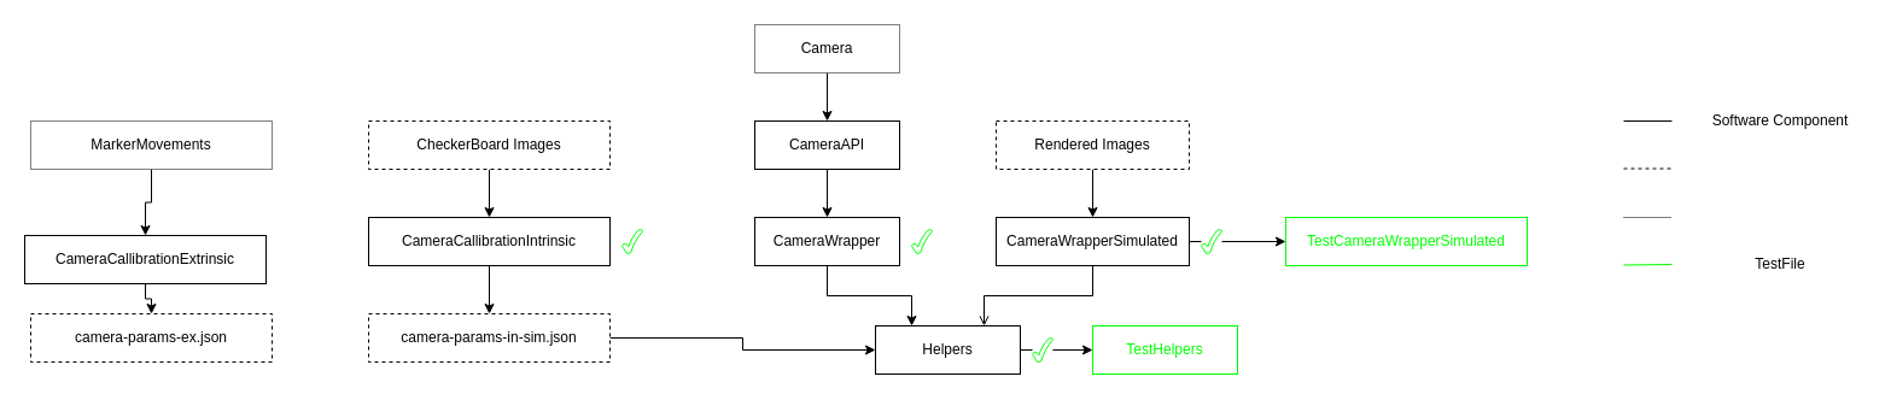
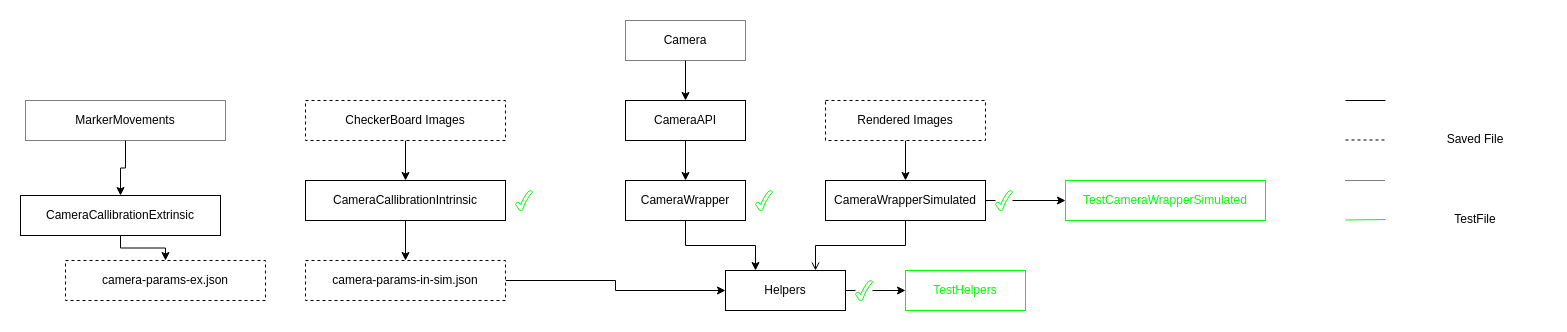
  <mxCell id="0" />
  <mxCell id="1" parent="0" />
  <mxCell id="2" style="edgeStyle=orthogonalEdgeStyle;html=1;exitX=0.5;exitY=1;exitDx=0;exitDy=0;rounded=0;entryX=0.25;entryY=0;entryDx=0;entryDy=0;" edge="1" parent="1" source="3" target="5"><mxGeometry relative="1" as="geometry" /></mxCell>
  <mxCell id="3" value="CameraWrapper" style="rounded=0;whiteSpace=wrap;html=1;" vertex="1" parent="1"><mxGeometry x="625" y="180" width="120" height="40" as="geometry" /></mxCell>
  <mxCell id="4" style="edgeStyle=orthogonalEdgeStyle;rounded=0;html=1;exitX=1;exitY=0.5;exitDx=0;exitDy=0;entryX=0;entryY=0.5;entryDx=0;entryDy=0;startArrow=none;" edge="1" parent="1" source="38" target="6"><mxGeometry relative="1" as="geometry" /></mxCell>
  <mxCell id="5" value="Helpers" style="rounded=0;whiteSpace=wrap;html=1;" vertex="1" parent="1"><mxGeometry x="725" y="270" width="120" height="40" as="geometry" /></mxCell>
  <mxCell id="6" value="&lt;font color=&quot;#00ff00&quot;&gt;TestHelpers&lt;/font&gt;" style="rounded=0;whiteSpace=wrap;html=1;strokeColor=#00FF00;" vertex="1" parent="1"><mxGeometry x="905" y="270" width="120" height="40" as="geometry" /></mxCell>
  <mxCell id="7" style="edgeStyle=none;html=1;exitX=0.5;exitY=1;exitDx=0;exitDy=0;entryX=0.5;entryY=0;entryDx=0;entryDy=0;" edge="1" parent="1" source="8" target="3"><mxGeometry relative="1" as="geometry" /></mxCell>
  <mxCell id="8" value="CameraAPI" style="rounded=0;whiteSpace=wrap;html=1;" vertex="1" parent="1"><mxGeometry x="625" y="100" width="120" height="40" as="geometry" /></mxCell>
  <mxCell id="9" style="edgeStyle=orthogonalEdgeStyle;rounded=0;html=1;exitX=0.5;exitY=1;exitDx=0;exitDy=0;entryX=0.75;entryY=0;entryDx=0;entryDy=0;endArrow=open;" edge="1" parent="1" source="11" target="5"><mxGeometry relative="1" as="geometry" /></mxCell>
  <mxCell id="10" style="edgeStyle=orthogonalEdgeStyle;rounded=0;html=1;exitX=1;exitY=0.5;exitDx=0;exitDy=0;entryX=0;entryY=0.5;entryDx=0;entryDy=0;startArrow=none;" edge="1" parent="1" source="40" target="14"><mxGeometry relative="1" as="geometry" /></mxCell>
  <mxCell id="11" value="CameraWrapperSimulated" style="rounded=0;whiteSpace=wrap;html=1;" vertex="1" parent="1"><mxGeometry x="825" y="180" width="160" height="40" as="geometry" /></mxCell>
  <mxCell id="12" style="edgeStyle=orthogonalEdgeStyle;rounded=0;html=1;exitX=0.5;exitY=1;exitDx=0;exitDy=0;entryX=0.5;entryY=0;entryDx=0;entryDy=0;" edge="1" parent="1" source="13" target="11"><mxGeometry relative="1" as="geometry" /></mxCell>
  <mxCell id="13" value="Rendered Images" style="rounded=0;whiteSpace=wrap;html=1;dashed=1;" vertex="1" parent="1"><mxGeometry x="825" y="100" width="160" height="40" as="geometry" /></mxCell>
  <mxCell id="14" value="&lt;font color=&quot;#00ff00&quot;&gt;TestCameraWrapperSimulated&lt;/font&gt;" style="rounded=0;whiteSpace=wrap;html=1;strokeColor=#00FF00;" vertex="1" parent="1"><mxGeometry x="1065" y="180" width="200" height="40" as="geometry" /></mxCell>
  <mxCell id="15" style="edgeStyle=orthogonalEdgeStyle;rounded=0;html=1;exitX=0.5;exitY=1;exitDx=0;exitDy=0;" edge="1" parent="1" source="16" target="20"><mxGeometry relative="1" as="geometry" /></mxCell>
  <mxCell id="16" value="CameraCallibrationIntrinsic" style="rounded=0;whiteSpace=wrap;html=1;" vertex="1" parent="1"><mxGeometry x="305" y="180" width="200" height="40" as="geometry" /></mxCell>
  <mxCell id="17" style="edgeStyle=orthogonalEdgeStyle;rounded=0;html=1;exitX=0.5;exitY=1;exitDx=0;exitDy=0;entryX=0.5;entryY=0;entryDx=0;entryDy=0;" edge="1" parent="1" source="18" target="16"><mxGeometry relative="1" as="geometry" /></mxCell>
  <mxCell id="18" value="CheckerBoard Images" style="rounded=0;whiteSpace=wrap;html=1;dashed=1;" vertex="1" parent="1"><mxGeometry x="305" y="100" width="200" height="40" as="geometry" /></mxCell>
  <mxCell id="19" style="edgeStyle=orthogonalEdgeStyle;rounded=0;html=1;exitX=1;exitY=0.5;exitDx=0;exitDy=0;entryX=0;entryY=0.5;entryDx=0;entryDy=0;" edge="1" parent="1" source="20" target="5"><mxGeometry relative="1" as="geometry" /></mxCell>
  <mxCell id="20" value="camera-params-in-sim.json" style="rounded=0;whiteSpace=wrap;html=1;dashed=1;" vertex="1" parent="1"><mxGeometry x="305" y="260" width="200" height="40" as="geometry" /></mxCell>
  <mxCell id="21" style="edgeStyle=orthogonalEdgeStyle;rounded=0;html=1;exitX=0.5;exitY=1;exitDx=0;exitDy=0;entryX=0.5;entryY=0;entryDx=0;entryDy=0;" edge="1" parent="1" source="22" target="25"><mxGeometry relative="1" as="geometry" /></mxCell>
  <mxCell id="22" value="CameraCallibrationExtrinsic" style="rounded=0;whiteSpace=wrap;html=1;" vertex="1" parent="1"><mxGeometry x="20" y="195" width="200" height="40" as="geometry" /></mxCell>
  <mxCell id="23" style="edgeStyle=orthogonalEdgeStyle;rounded=0;html=1;exitX=0.5;exitY=1;exitDx=0;exitDy=0;" edge="1" parent="1" source="24" target="22"><mxGeometry relative="1" as="geometry" /></mxCell>
  <mxCell id="24" value="MarkerMovements" style="rounded=0;whiteSpace=wrap;html=1;dashed=1;dashPattern=1 1;" vertex="1" parent="1"><mxGeometry x="25" y="100" width="200" height="40" as="geometry" /></mxCell>
- <mxCell id="25" value="camera-params-ex.json" style="rounded=0;whiteSpace=wrap;html=1;dashed=1;" vertex="1" parent="1"><mxGeometry x="25" y="260" width="200" height="40" as="geometry" /></mxCell>
+ <mxCell id="25" value="camera-params-ex.json" style="rounded=0;whiteSpace=wrap;html=1;dashed=1;" vertex="1" parent="1"><mxGeometry x="65" y="260" width="200" height="40" as="geometry" /></mxCell>
  <mxCell id="26" style="edgeStyle=orthogonalEdgeStyle;rounded=0;html=1;exitX=0.5;exitY=1;exitDx=0;exitDy=0;entryX=0.5;entryY=0;entryDx=0;entryDy=0;" edge="1" parent="1" source="27" target="8"><mxGeometry relative="1" as="geometry" /></mxCell>
  <mxCell id="27" value="Camera" style="rounded=0;whiteSpace=wrap;html=1;dashed=1;dashPattern=1 1;" vertex="1" parent="1"><mxGeometry x="625" y="20" width="120" height="40" as="geometry" /></mxCell>
  <mxCell id="28" value="" style="endArrow=none;html=1;rounded=0;fontColor=#00FF00;" edge="1" parent="1"><mxGeometry width="50" height="50" relative="1" as="geometry"><mxPoint x="1345" y="100" as="sourcePoint" /><mxPoint x="1385" y="100" as="targetPoint" /></mxGeometry></mxCell>
  <mxCell id="29" value="" style="endArrow=none;html=1;rounded=0;fontColor=#00FF00;dashed=1;" edge="1" parent="1"><mxGeometry width="50" height="50" relative="1" as="geometry"><mxPoint x="1345" y="139.49" as="sourcePoint" /><mxPoint x="1385" y="139.49" as="targetPoint" /></mxGeometry></mxCell>
  <mxCell id="30" value="" style="endArrow=none;html=1;rounded=0;fontColor=#00FF00;dashed=1;dashPattern=1 1;" edge="1" parent="1"><mxGeometry width="50" height="50" relative="1" as="geometry"><mxPoint x="1345" y="180" as="sourcePoint" /><mxPoint x="1385" y="180" as="targetPoint" /></mxGeometry></mxCell>
  <mxCell id="31" value="" style="endArrow=none;html=1;rounded=0;fontColor=#00FF00;strokeColor=#00FF00;" edge="1" parent="1"><mxGeometry width="50" height="50" relative="1" as="geometry"><mxPoint x="1345" y="219.49" as="sourcePoint" /><mxPoint x="1385" y="219" as="targetPoint" /></mxGeometry></mxCell>
- <mxCell id="32" value="Software Component" style="text;html=1;align=center;verticalAlign=middle;whiteSpace=wrap;rounded=0;dashed=1;" vertex="1" parent="1"><mxGeometry x="1405" y="85" width="140" height="30" as="geometry" /></mxCell>
+ <mxCell id="33" value="Saved File" style="text;html=1;align=center;verticalAlign=middle;whiteSpace=wrap;rounded=0;dashed=1;" vertex="1" parent="1"><mxGeometry x="1405" y="124" width="140" height="30" as="geometry" /></mxCell>
  <mxCell id="34" value="TestFile" style="text;html=1;align=center;verticalAlign=middle;whiteSpace=wrap;rounded=0;dashed=1;" vertex="1" parent="1"><mxGeometry x="1405" y="204" width="140" height="30" as="geometry" /></mxCell>
  <mxCell id="35" value="" style="verticalLabelPosition=bottom;verticalAlign=top;html=1;shape=mxgraph.basic.tick;strokeColor=#00FF00;fontColor=#00FF00;" vertex="1" parent="1"><mxGeometry x="515" y="190" width="17" height="20" as="geometry" /></mxCell>
  <mxCell id="36" value="" style="verticalLabelPosition=bottom;verticalAlign=top;html=1;shape=mxgraph.basic.tick;strokeColor=#00FF00;fontColor=#00FF00;" vertex="1" parent="1"><mxGeometry x="755" y="190" width="17" height="20" as="geometry" /></mxCell>
  <mxCell id="37" value="" style="edgeStyle=orthogonalEdgeStyle;rounded=0;html=1;exitX=1;exitY=0.5;exitDx=0;exitDy=0;entryX=0;entryY=0.5;entryDx=0;entryDy=0;endArrow=none;" edge="1" parent="1" source="5" target="38"><mxGeometry relative="1" as="geometry"><mxPoint x="845" y="290" as="sourcePoint" /><mxPoint x="905" y="290" as="targetPoint" /></mxGeometry></mxCell>
  <mxCell id="38" value="" style="verticalLabelPosition=bottom;verticalAlign=top;html=1;shape=mxgraph.basic.tick;strokeColor=#00FF00;fontColor=#00FF00;" vertex="1" parent="1"><mxGeometry x="855" y="280" width="17" height="20" as="geometry" /></mxCell>
  <mxCell id="39" value="" style="edgeStyle=orthogonalEdgeStyle;rounded=0;html=1;exitX=1;exitY=0.5;exitDx=0;exitDy=0;entryX=0;entryY=0.5;entryDx=0;entryDy=0;endArrow=none;" edge="1" parent="1" source="11" target="40"><mxGeometry relative="1" as="geometry"><mxPoint x="985" y="200" as="sourcePoint" /><mxPoint x="1065" y="200" as="targetPoint" /></mxGeometry></mxCell>
  <mxCell id="40" value="" style="verticalLabelPosition=bottom;verticalAlign=top;html=1;shape=mxgraph.basic.tick;strokeColor=#00FF00;fontColor=#00FF00;" vertex="1" parent="1"><mxGeometry x="995" y="190" width="17" height="20" as="geometry" /></mxCell>
